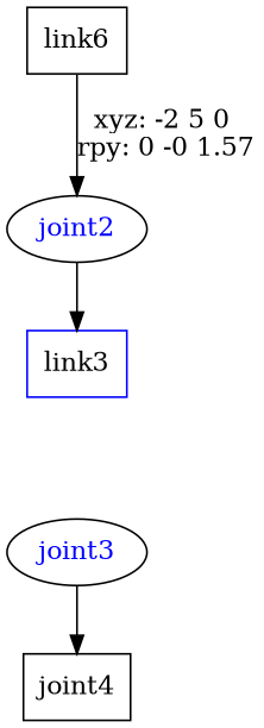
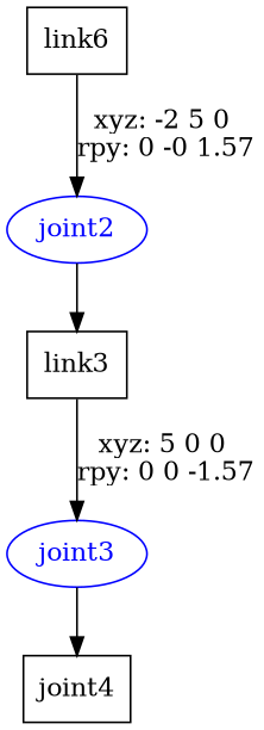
  digraph {
    node [shape=box]
    n1 [label=link6]
-   joint2 [color=black fontcolor=blue shape=ellipse]
-   n3 [label=link3 color=blue]
-   joint3 [color=black fontcolor=blue shape=ellipse]
+   joint2 [color=blue fontcolor=blue shape=ellipse]
+   n3 [label=link3]
+   joint3 [color=blue fontcolor=blue shape=ellipse]
    n5 [label=joint4]
    n1 -> joint2 [label="xyz: -2 5 0 \nrpy: 0 -0 1.57"]
    joint2 -> n3
+   n3 -> joint3 [label="xyz: 5 0 0 \nrpy: 0 0 -1.57"]
    joint3 -> n5
  }
